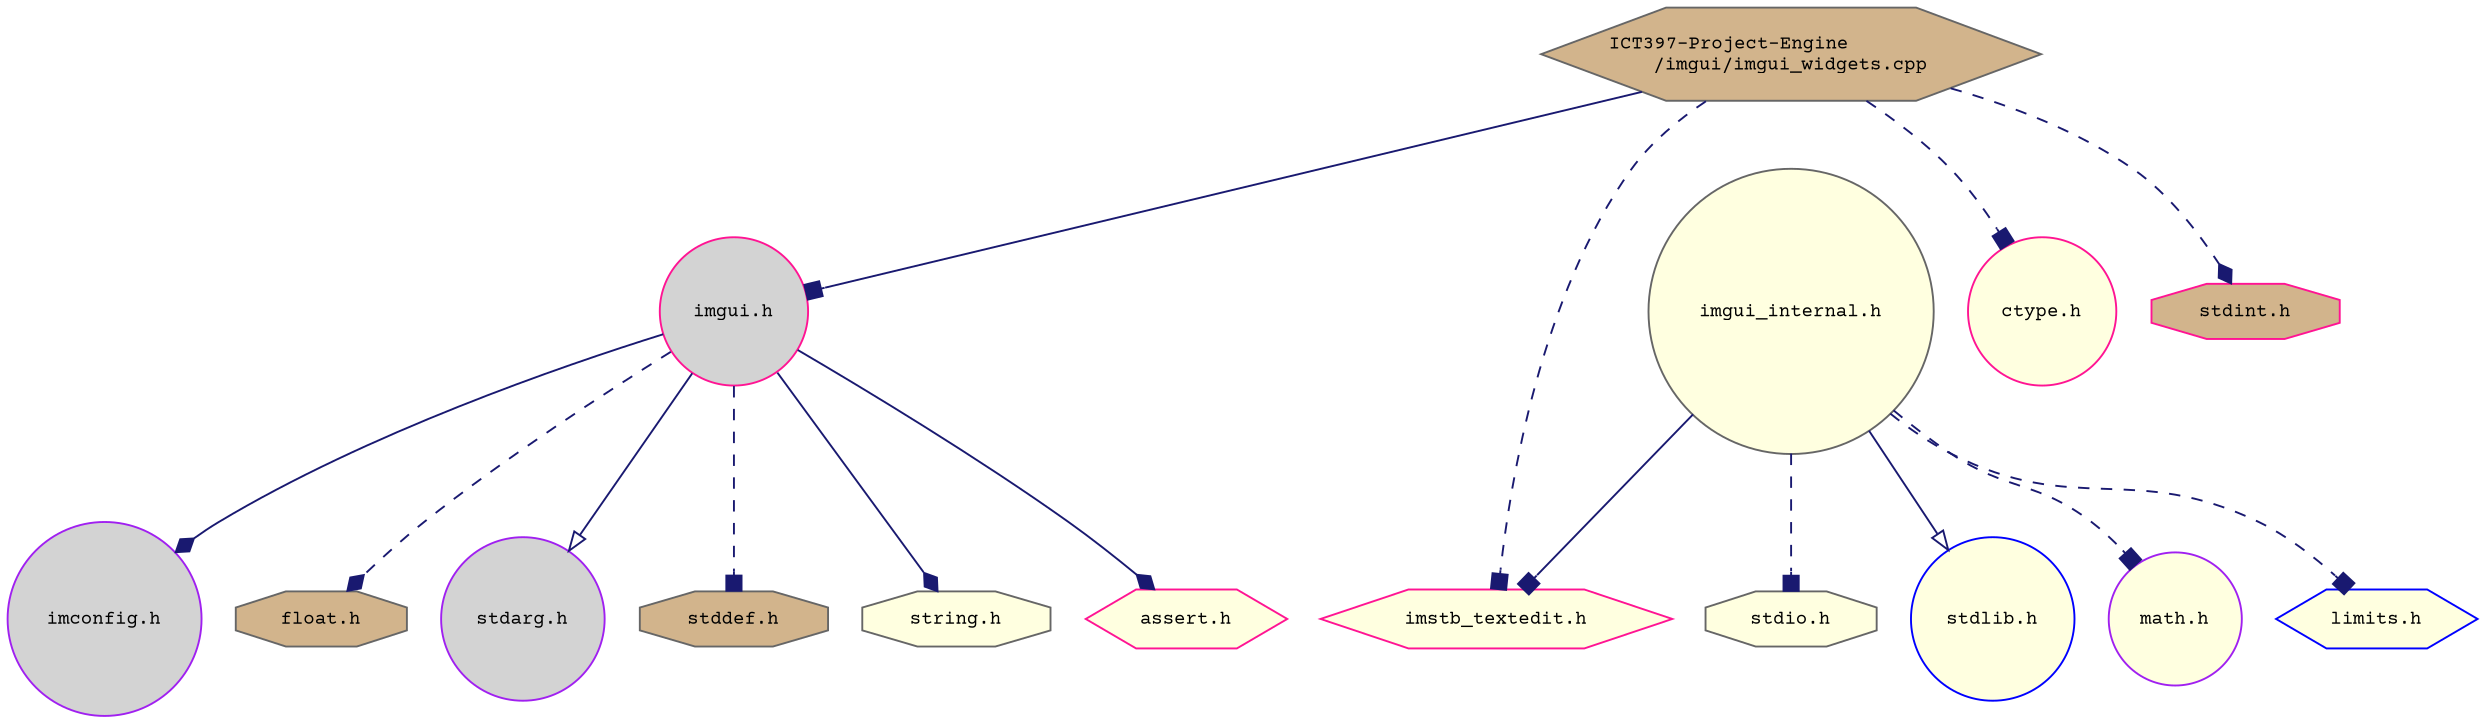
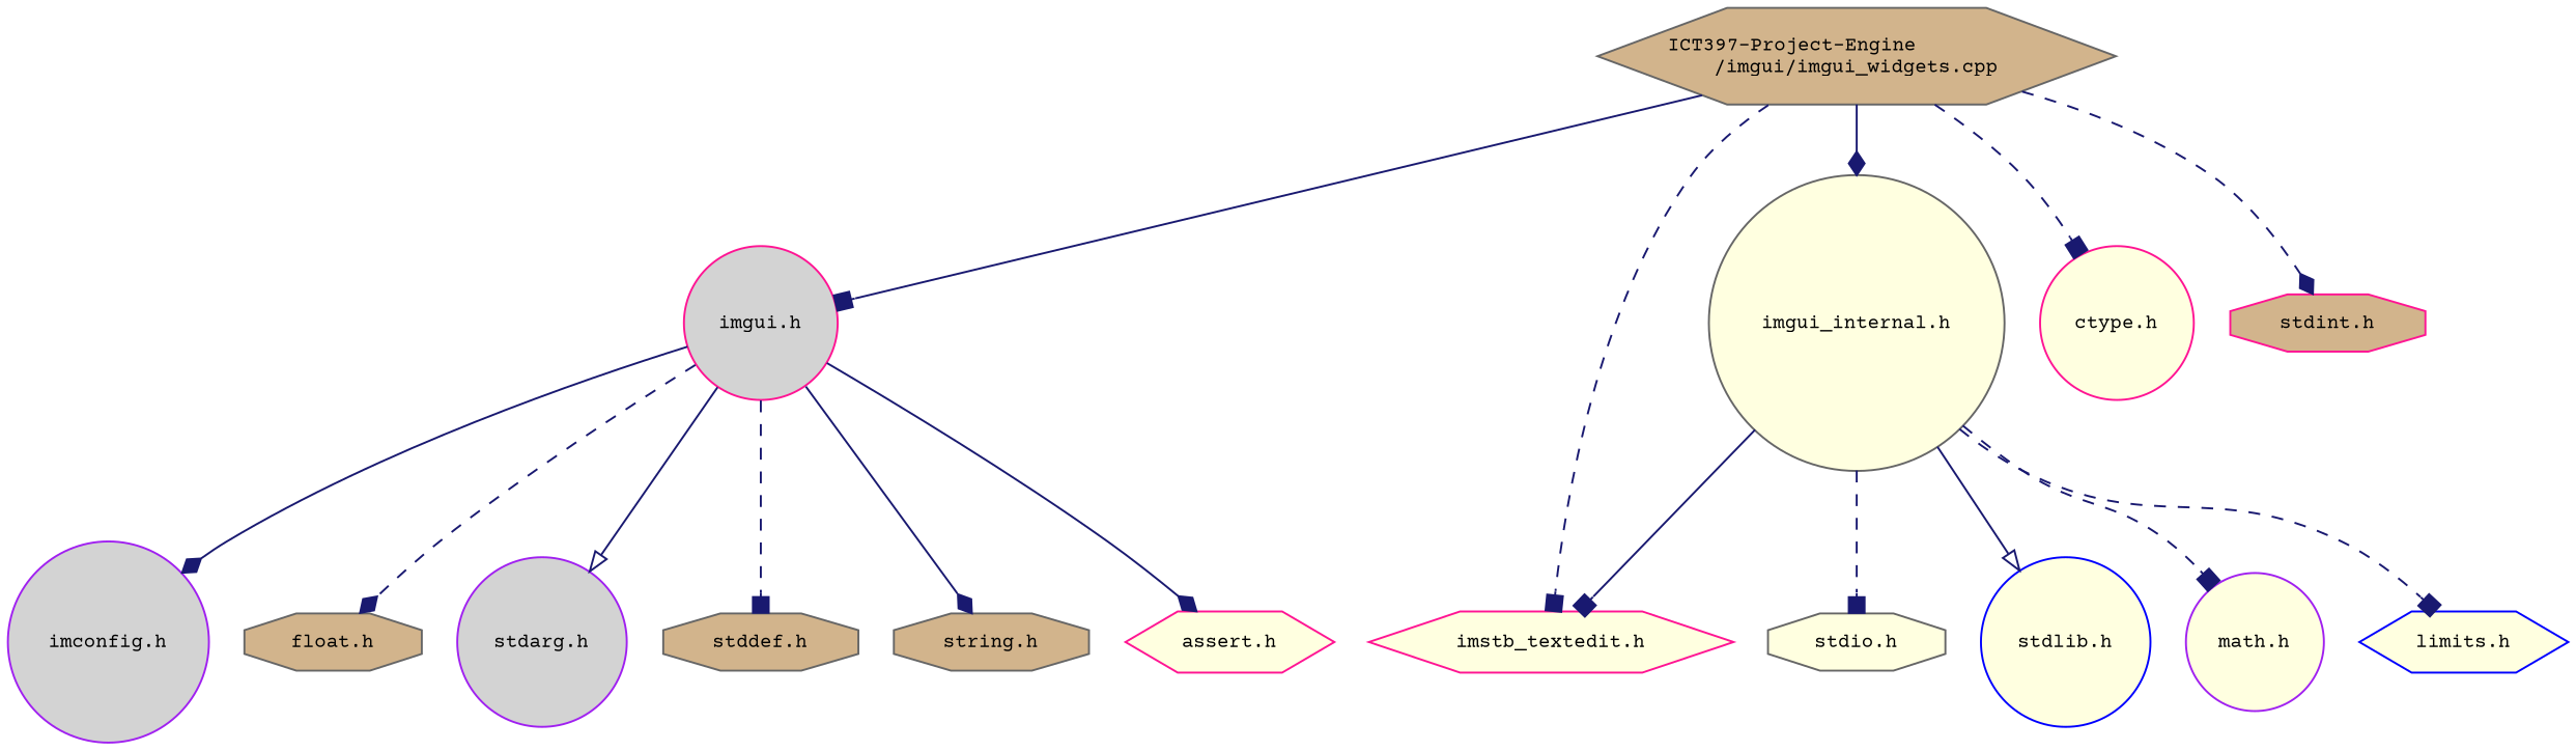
  digraph {
    fontname="Courier Prime"
    node [color=gray40 fillcolor=lightyellow fontname="Courier Prime" fontsize=10 shape=circle style=filled]
    edge [arrowhead=box color=midnightblue fontname="Courier Prime" fontsize=10 labelfontname=Helvetica labelfontsize=10 style=solid]
    n1 [fillcolor=tan fontcolor=black height=0.2 label="ICT397-Project-Engine\l/imgui/imgui_widgets.cpp" shape=hexagon width=0.4]
    n2 [color=deeppink fillcolor=lightgrey height=0.2 label="imgui.h" width=0.4]
    n3 [height=0.2 label="imgui_internal.h" width=0.4]
    n4 [color=deeppink height=0.2 label="imstb_textedit.h" shape=hexagon width=0.4]
    n5 [color=deeppink height=0.2 label="ctype.h" width=0.4]
    n6 [color=deeppink fillcolor=tan height=0.2 label="stdint.h" shape=octagon width=0.4]
    n7 [color=purple fillcolor=lightgrey height=0.2 label="imconfig.h" width=0.4]
    n8 [fillcolor=tan height=0.2 label="float.h" shape=octagon width=0.4]
    n9 [color=purple fillcolor=lightgrey height=0.2 label="stdarg.h" width=0.4]
    n10 [fillcolor=tan height=0.2 label="stddef.h" shape=octagon width=0.4]
-   n11 [height=0.2 label="string.h" shape=octagon width=0.4]
+   n11 [fillcolor=tan height=0.2 label="string.h" shape=octagon width=0.4]
    n12 [color=deeppink height=0.2 label="assert.h" shape=hexagon width=0.4]
    n13 [height=0.2 label="stdio.h" shape=octagon width=0.4]
    n14 [color=blue height=0.2 label="stdlib.h" width=0.4]
    n15 [color=purple height=0.2 label="math.h" width=0.4]
    n16 [color=blue height=0.2 label="limits.h" shape=hexagon width=0.4]
    n1 -> n2
+   n1 -> n3 [arrowhead=diamond]
    n1 -> n4 [style=dashed]
    n1 -> n5 [style=dashed]
    n1 -> n6 [arrowhead=diamond style=dashed]
    n2 -> n7 [arrowhead=diamond]
    n2 -> n8 [arrowhead=diamond style=dashed]
    n2 -> n9 [arrowhead=onormal]
    n2 -> n10 [style=dashed]
    n2 -> n11 [arrowhead=diamond]
    n2 -> n12 [arrowhead=diamond]
    n3 -> n4
    n3 -> n13 [style=dashed]
    n3 -> n14 [arrowhead=onormal]
    n3 -> n15 [style=dashed]
    n3 -> n16 [style=dashed]
  }
